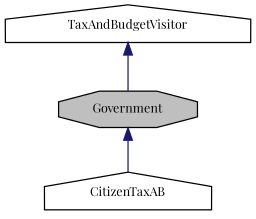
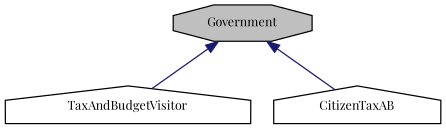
  digraph {
    fontname="Playfair Display"
    node [color=black fillcolor=white fontname="Playfair Display" fontsize=10 shape=house style=filled]
    edge [color=midnightblue dir=back fontname="Playfair Display" fontsize=10 labelfontname=Helvetica labelfontsize=10 style=solid]
    n1 [fillcolor=grey75 fontcolor=black height=0.2 label=Government shape=octagon width=0.4]
    n2 [height=0.2 label=TaxAndBudgetVisitor width=0.4]
    n3 [height=0.2 label=CitizenTaxAB width=0.4]
-   n2 -> n1
+   n1 -> n2
    n1 -> n3
  }
